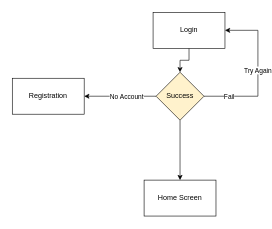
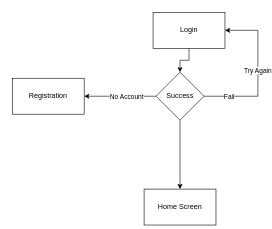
  <mxCell id="0" />
  <mxCell id="1" parent="0" />
  <mxCell id="2" style="edgeStyle=orthogonalEdgeStyle;rounded=0;orthogonalLoop=1;jettySize=auto;html=1;exitX=0.5;exitY=1;exitDx=0;exitDy=0;entryX=0.5;entryY=0;entryDx=0;entryDy=0;" parent="1" source="3" target="10" edge="1"><mxGeometry relative="1" as="geometry" /></mxCell>
  <mxCell id="3" value="Login" style="rounded=0;whiteSpace=wrap;html=1;" parent="1" vertex="1"><mxGeometry x="255" y="20" width="120" height="60" as="geometry" /></mxCell>
  <mxCell id="4" style="edgeStyle=orthogonalEdgeStyle;rounded=0;orthogonalLoop=1;jettySize=auto;html=1;exitX=1;exitY=0.5;exitDx=0;exitDy=0;entryX=1;entryY=0.5;entryDx=0;entryDy=0;" parent="1" source="10" target="3" edge="1"><mxGeometry relative="1" as="geometry"><Array as="points"><mxPoint x="430" y="160" /><mxPoint x="430" y="50" /></Array></mxGeometry></mxCell>
  <mxCell id="5" value="Try Again" style="edgeLabel;html=1;align=center;verticalAlign=middle;resizable=0;points=[];" parent="4" vertex="1" connectable="0"><mxGeometry x="0.049" y="1" relative="1" as="geometry"><mxPoint as="offset" /></mxGeometry></mxCell>
  <mxCell id="6" value="Fail" style="edgeLabel;html=1;align=center;verticalAlign=middle;resizable=0;points=[];" parent="4" vertex="1" connectable="0"><mxGeometry x="-0.678" relative="1" as="geometry"><mxPoint as="offset" /></mxGeometry></mxCell>
  <mxCell id="7" style="edgeStyle=orthogonalEdgeStyle;rounded=0;orthogonalLoop=1;jettySize=auto;html=1;exitX=0.5;exitY=1;exitDx=0;exitDy=0;entryX=0.5;entryY=0;entryDx=0;entryDy=0;" parent="1" source="10" target="11" edge="1"><mxGeometry relative="1" as="geometry" /></mxCell>
  <mxCell id="8" style="edgeStyle=orthogonalEdgeStyle;rounded=0;orthogonalLoop=1;jettySize=auto;html=1;exitX=0;exitY=0.5;exitDx=0;exitDy=0;" parent="1" source="10" target="12" edge="1"><mxGeometry relative="1" as="geometry"><mxPoint x="130" y="160" as="targetPoint" /></mxGeometry></mxCell>
  <mxCell id="9" value="No Account" style="edgeLabel;html=1;align=center;verticalAlign=middle;resizable=0;points=[];" parent="8" vertex="1" connectable="0"><mxGeometry x="-0.31" y="-1" relative="1" as="geometry"><mxPoint x="-9" y="1" as="offset" /></mxGeometry></mxCell>
- <mxCell id="10" value="Success" style="rhombus;whiteSpace=wrap;html=1;fillColor=#fff2cc;" parent="1" vertex="1"><mxGeometry x="260" y="120" width="80" height="80" as="geometry" /></mxCell>
- <mxCell id="11" value="Home Screen" style="rounded=0;whiteSpace=wrap;html=1;" parent="1" vertex="1"><mxGeometry x="240" y="300" width="120" height="60" as="geometry" /></mxCell>
+ <mxCell id="10" value="Success" style="rhombus;whiteSpace=wrap;html=1;" parent="1" vertex="1"><mxGeometry x="260" y="120" width="80" height="80" as="geometry" /></mxCell>
+ <mxCell id="11" value="Home Screen" style="rounded=0;whiteSpace=wrap;html=1;" parent="1" vertex="1"><mxGeometry x="240" y="315" width="120" height="60" as="geometry" /></mxCell>
  <mxCell id="12" value="Registration" style="rounded=0;whiteSpace=wrap;html=1;" parent="1" vertex="1"><mxGeometry x="20" y="130" width="120" height="60" as="geometry" /></mxCell>
